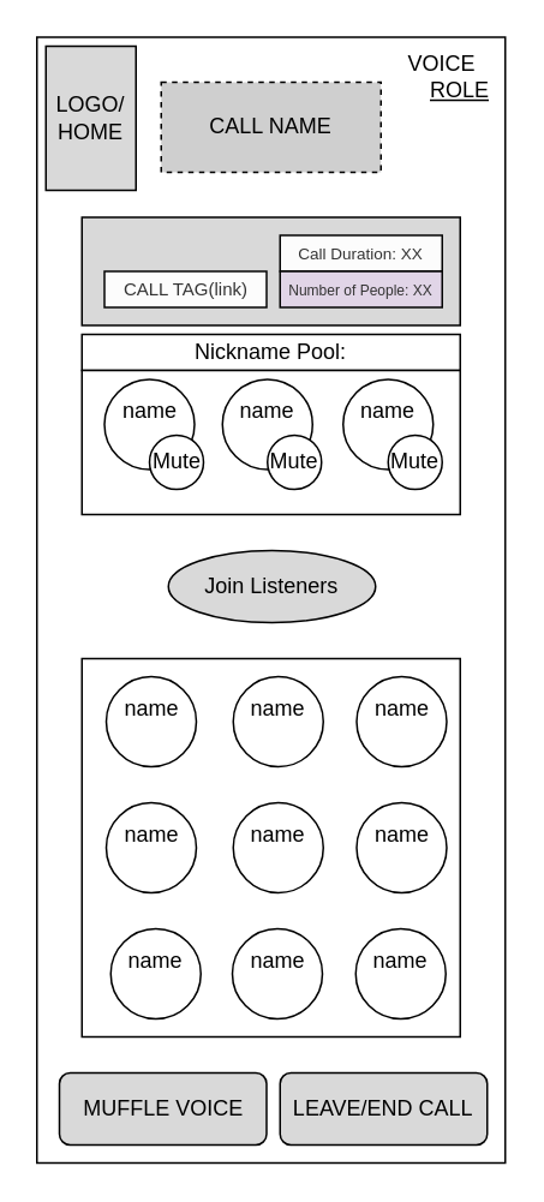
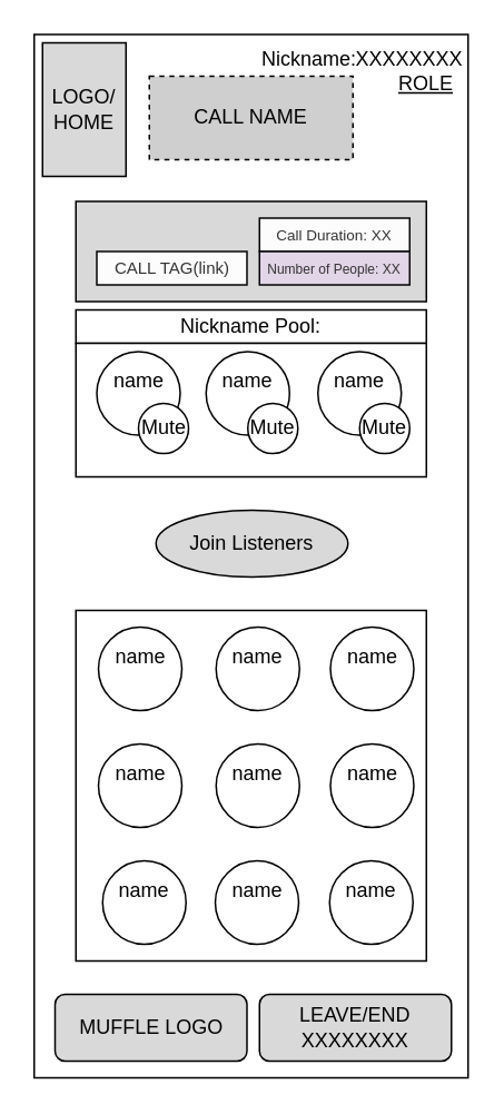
  <mxCell id="0" />
  <mxCell id="1" parent="0" />
  <mxCell id="2" value="" style="rounded=0;whiteSpace=wrap;html=1;" parent="1" vertex="1"><mxGeometry x="20" y="20" width="260" height="625" as="geometry" /></mxCell>
  <mxCell id="3" value="" style="rounded=0;whiteSpace=wrap;html=1;fillColor=#D9D9D9;" parent="1" vertex="1"><mxGeometry x="45" y="120" width="210" height="60" as="geometry" /></mxCell>
  <mxCell id="4" value="&lt;font style=&quot;font-size: 9px&quot;&gt;Call Duration: XX&lt;br&gt;&lt;/font&gt;" style="rounded=0;whiteSpace=wrap;html=1;fontColor=#333333;fillColor=#FCFCFC;strokeColor=#050505;" parent="1" vertex="1"><mxGeometry x="155" y="130" width="90" height="20" as="geometry" /></mxCell>
  <mxCell id="5" value="&lt;font style=&quot;font-size: 8px&quot;&gt;&lt;font style=&quot;font-size: 8px&quot;&gt;Number of People: XX&lt;/font&gt;&lt;br&gt;&lt;/font&gt;" style="rounded=0;whiteSpace=wrap;html=1;fontColor=#333333;fillColor=#e1d5e7;strokeColor=#050505;" parent="1" vertex="1"><mxGeometry x="155" y="150" width="90" height="20" as="geometry" /></mxCell>
- <mxCell id="6" value="LEAVE/END CALL" style="rounded=1;whiteSpace=wrap;html=1;fillColor=#D9D9D9;" parent="1" vertex="1"><mxGeometry x="155" y="595" width="115" height="40" as="geometry" /></mxCell>
+ <mxCell id="6" value="LEAVE/END XXXXXXXX" style="rounded=1;whiteSpace=wrap;html=1;fillColor=#D9D9D9;" parent="1" vertex="1"><mxGeometry x="155" y="595" width="115" height="40" as="geometry" /></mxCell>
  <mxCell id="7" value="&lt;div&gt;LOGO/&lt;/div&gt;&lt;div&gt;HOME&lt;/div&gt;" style="rounded=0;whiteSpace=wrap;html=1;fillColor=#D9D9D9;" parent="1" vertex="1"><mxGeometry x="25" y="25" width="50" height="80" as="geometry" /></mxCell>
  <mxCell id="8" value="CALL NAME" style="rounded=0;whiteSpace=wrap;html=1;fillColor=#CFCFCF;dashed=1;" parent="1" vertex="1"><mxGeometry x="89" y="45" width="122" height="50" as="geometry" /></mxCell>
  <mxCell id="9" value="&lt;font style=&quot;font-size: 10px&quot;&gt;CALL TAG(link)&lt;/font&gt;" style="rounded=0;whiteSpace=wrap;html=1;fontColor=#333333;fillColor=#FCFCFC;strokeColor=#050505;" parent="1" vertex="1"><mxGeometry x="57.5" y="150" width="90" height="20" as="geometry" /></mxCell>
  <mxCell id="10" value="Nickname Pool:" style="rounded=0;whiteSpace=wrap;html=1;" parent="1" vertex="1"><mxGeometry x="45" y="185" width="210" height="20" as="geometry" /></mxCell>
  <mxCell id="11" value="" style="rounded=0;whiteSpace=wrap;html=1;" parent="1" vertex="1"><mxGeometry x="45" y="205" width="210" height="80" as="geometry" /></mxCell>
  <mxCell id="12" value="&lt;div&gt;name&lt;/div&gt;&lt;div&gt;&lt;br&gt;&lt;/div&gt;" style="ellipse;whiteSpace=wrap;html=1;aspect=fixed;" parent="1" vertex="1"><mxGeometry x="57.5" y="210" width="50" height="50" as="geometry" /></mxCell>
  <mxCell id="13" value="Mute" style="ellipse;whiteSpace=wrap;html=1;aspect=fixed;" parent="1" vertex="1"><mxGeometry x="82.5" y="241" width="30" height="30" as="geometry" /></mxCell>
- <mxCell id="14" value="MUFFLE VOICE" style="rounded=1;whiteSpace=wrap;html=1;fillColor=#D9D9D9;" parent="1" vertex="1"><mxGeometry x="32.5" y="595" width="115" height="40" as="geometry" /></mxCell>
+ <mxCell id="14" value="MUFFLE LOGO" style="rounded=1;whiteSpace=wrap;html=1;fillColor=#D9D9D9;" parent="1" vertex="1"><mxGeometry x="32.5" y="595" width="115" height="40" as="geometry" /></mxCell>
  <mxCell id="15" value="&lt;div&gt;name&lt;/div&gt;&lt;div&gt;&lt;br&gt;&lt;/div&gt;" style="ellipse;whiteSpace=wrap;html=1;aspect=fixed;" parent="1" vertex="1"><mxGeometry x="123" y="210" width="50" height="50" as="geometry" /></mxCell>
  <mxCell id="16" value="Mute" style="ellipse;whiteSpace=wrap;html=1;aspect=fixed;" parent="1" vertex="1"><mxGeometry x="148" y="241" width="30" height="30" as="geometry" /></mxCell>
  <mxCell id="17" value="&lt;div&gt;name&lt;/div&gt;&lt;div&gt;&lt;br&gt;&lt;/div&gt;" style="ellipse;whiteSpace=wrap;html=1;aspect=fixed;" parent="1" vertex="1"><mxGeometry x="190" y="210" width="50" height="50" as="geometry" /></mxCell>
  <mxCell id="18" value="Mute" style="ellipse;whiteSpace=wrap;html=1;aspect=fixed;" parent="1" vertex="1"><mxGeometry x="215" y="241" width="30" height="30" as="geometry" /></mxCell>
  <mxCell id="19" value="" style="rounded=0;whiteSpace=wrap;html=1;" parent="1" vertex="1"><mxGeometry x="45" y="365" width="210" height="210" as="geometry" /></mxCell>
  <mxCell id="20" value="&lt;div&gt;name&lt;/div&gt;&lt;div&gt;&lt;br&gt;&lt;/div&gt;" style="ellipse;whiteSpace=wrap;html=1;aspect=fixed;" parent="1" vertex="1"><mxGeometry x="58.5" y="375" width="50" height="50" as="geometry" /></mxCell>
  <mxCell id="21" value="&lt;div&gt;name&lt;/div&gt;&lt;div&gt;&lt;br&gt;&lt;/div&gt;" style="ellipse;whiteSpace=wrap;html=1;aspect=fixed;" parent="1" vertex="1"><mxGeometry x="129" y="375" width="50" height="50" as="geometry" /></mxCell>
  <mxCell id="22" value="&lt;div&gt;name&lt;/div&gt;&lt;div&gt;&lt;br&gt;&lt;/div&gt;" style="ellipse;whiteSpace=wrap;html=1;aspect=fixed;" parent="1" vertex="1"><mxGeometry x="197.5" y="375" width="50" height="50" as="geometry" /></mxCell>
  <mxCell id="23" value="&lt;div&gt;name&lt;/div&gt;&lt;div&gt;&lt;br&gt;&lt;/div&gt;" style="ellipse;whiteSpace=wrap;html=1;aspect=fixed;" parent="1" vertex="1"><mxGeometry x="58.5" y="445" width="50" height="50" as="geometry" /></mxCell>
  <mxCell id="24" value="&lt;div&gt;name&lt;/div&gt;&lt;div&gt;&lt;br&gt;&lt;/div&gt;" style="ellipse;whiteSpace=wrap;html=1;aspect=fixed;" parent="1" vertex="1"><mxGeometry x="129" y="445" width="50" height="50" as="geometry" /></mxCell>
  <mxCell id="25" value="&lt;div&gt;name&lt;/div&gt;&lt;div&gt;&lt;br&gt;&lt;/div&gt;" style="ellipse;whiteSpace=wrap;html=1;aspect=fixed;" parent="1" vertex="1"><mxGeometry x="197.5" y="445" width="50" height="50" as="geometry" /></mxCell>
  <mxCell id="26" value="&lt;div&gt;name&lt;/div&gt;&lt;div&gt;&lt;br&gt;&lt;/div&gt;" style="ellipse;whiteSpace=wrap;html=1;aspect=fixed;" parent="1" vertex="1"><mxGeometry x="197" y="515" width="50" height="50" as="geometry" /></mxCell>
  <mxCell id="27" value="&lt;div&gt;name&lt;/div&gt;&lt;div&gt;&lt;br&gt;&lt;/div&gt;" style="ellipse;whiteSpace=wrap;html=1;aspect=fixed;" parent="1" vertex="1"><mxGeometry x="128.5" y="515" width="50" height="50" as="geometry" /></mxCell>
  <mxCell id="28" value="&lt;div&gt;name&lt;/div&gt;&lt;div&gt;&lt;br&gt;&lt;/div&gt;" style="ellipse;whiteSpace=wrap;html=1;aspect=fixed;" parent="1" vertex="1"><mxGeometry x="61" y="515" width="50" height="50" as="geometry" /></mxCell>
  <mxCell id="29" value="Join Listeners" style="ellipse;whiteSpace=wrap;html=1;fillColor=#D9D9D9;" parent="1" vertex="1"><mxGeometry x="93" y="305" width="115" height="40" as="geometry" /></mxCell>
- <mxCell id="31" value="VOICE" style="text;html=1;strokeColor=none;fillColor=none;align=center;verticalAlign=middle;whiteSpace=wrap;rounded=0;" vertex="1" parent="1"><mxGeometry x="215" y="25" width="60" height="20" as="geometry" /></mxCell>
+ <mxCell id="30" value="Nickname:" style="text;html=1;strokeColor=none;fillColor=none;align=center;verticalAlign=middle;whiteSpace=wrap;rounded=0;" vertex="1" parent="1"><mxGeometry x="165" y="25" width="40" height="20" as="geometry" /></mxCell>
+ <mxCell id="31" value="XXXXXXXX" style="text;html=1;strokeColor=none;fillColor=none;align=center;verticalAlign=middle;whiteSpace=wrap;rounded=0;" vertex="1" parent="1"><mxGeometry x="215" y="25" width="60" height="20" as="geometry" /></mxCell>
  <mxCell id="32" value="&lt;u&gt;ROLE&lt;/u&gt;" style="text;html=1;strokeColor=none;fillColor=none;align=center;verticalAlign=middle;whiteSpace=wrap;rounded=0;" vertex="1" parent="1"><mxGeometry x="235" y="40" width="40" height="20" as="geometry" /></mxCell>
